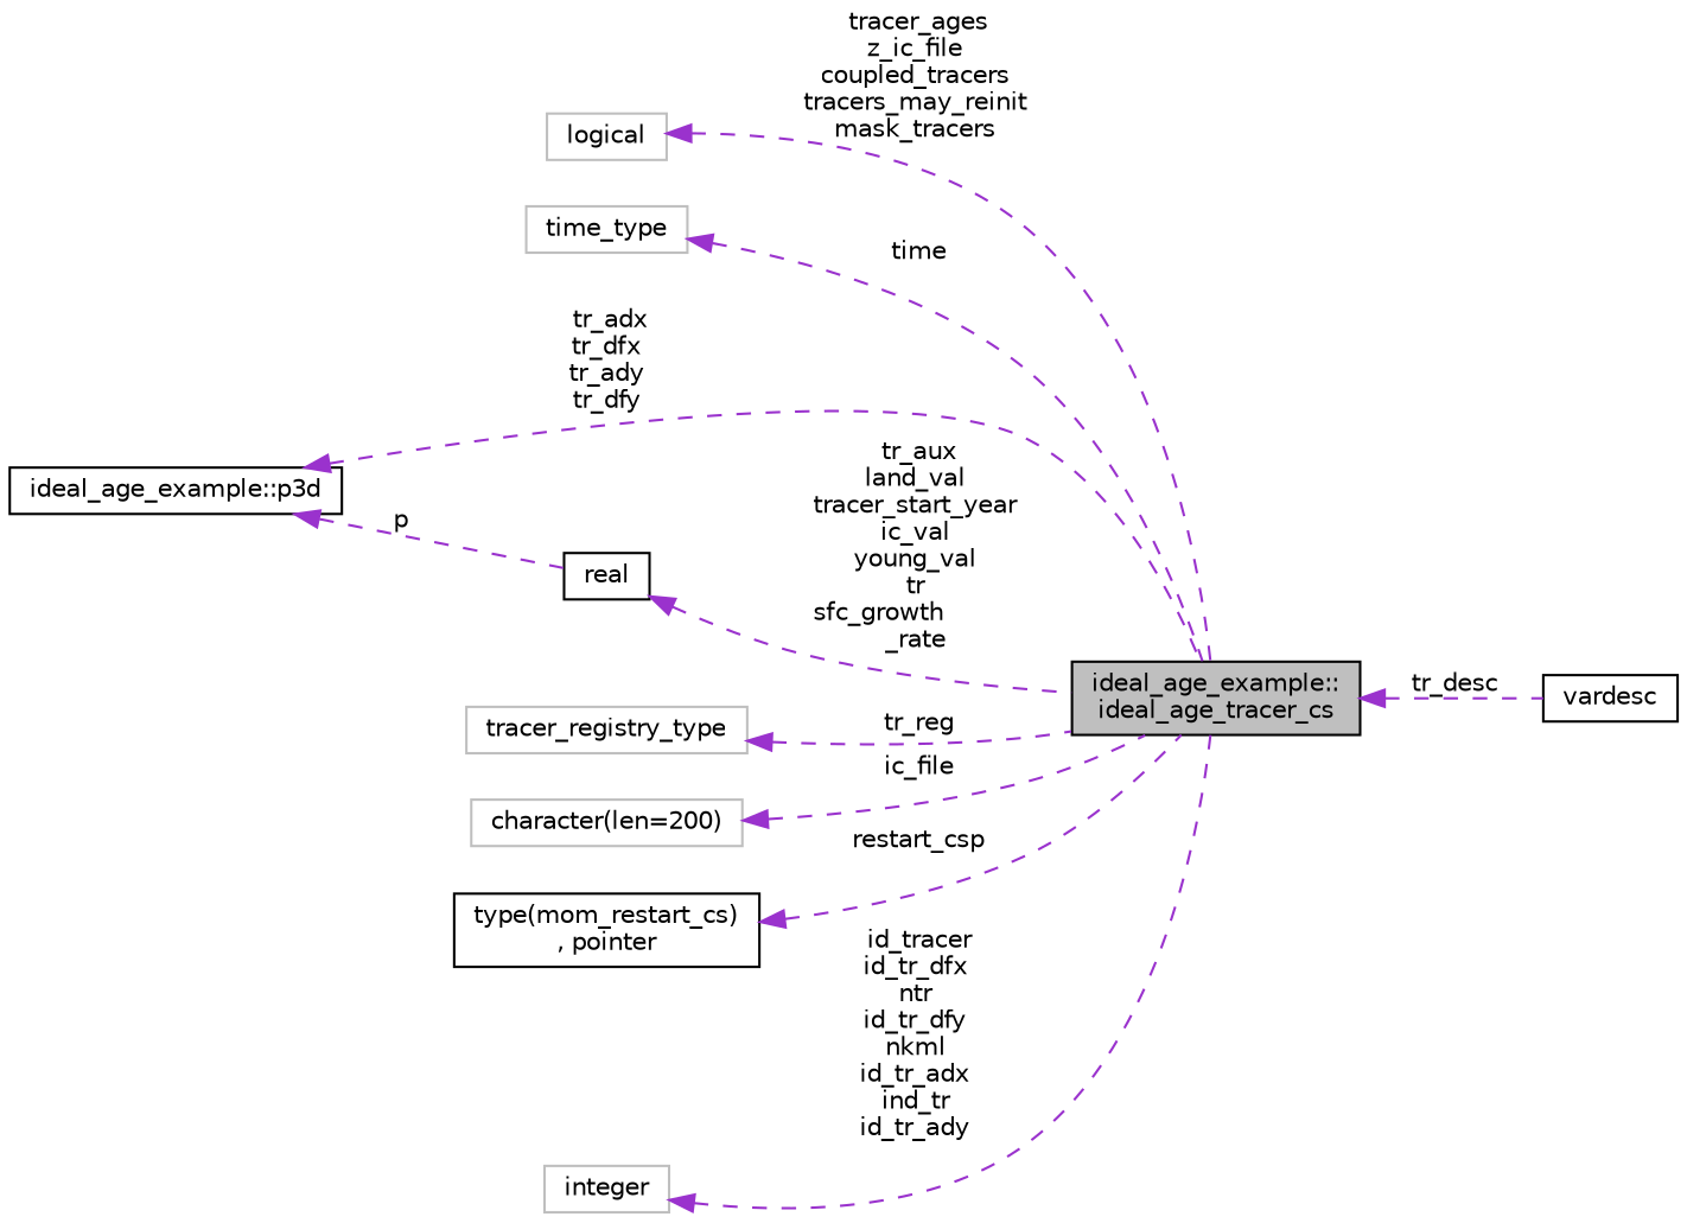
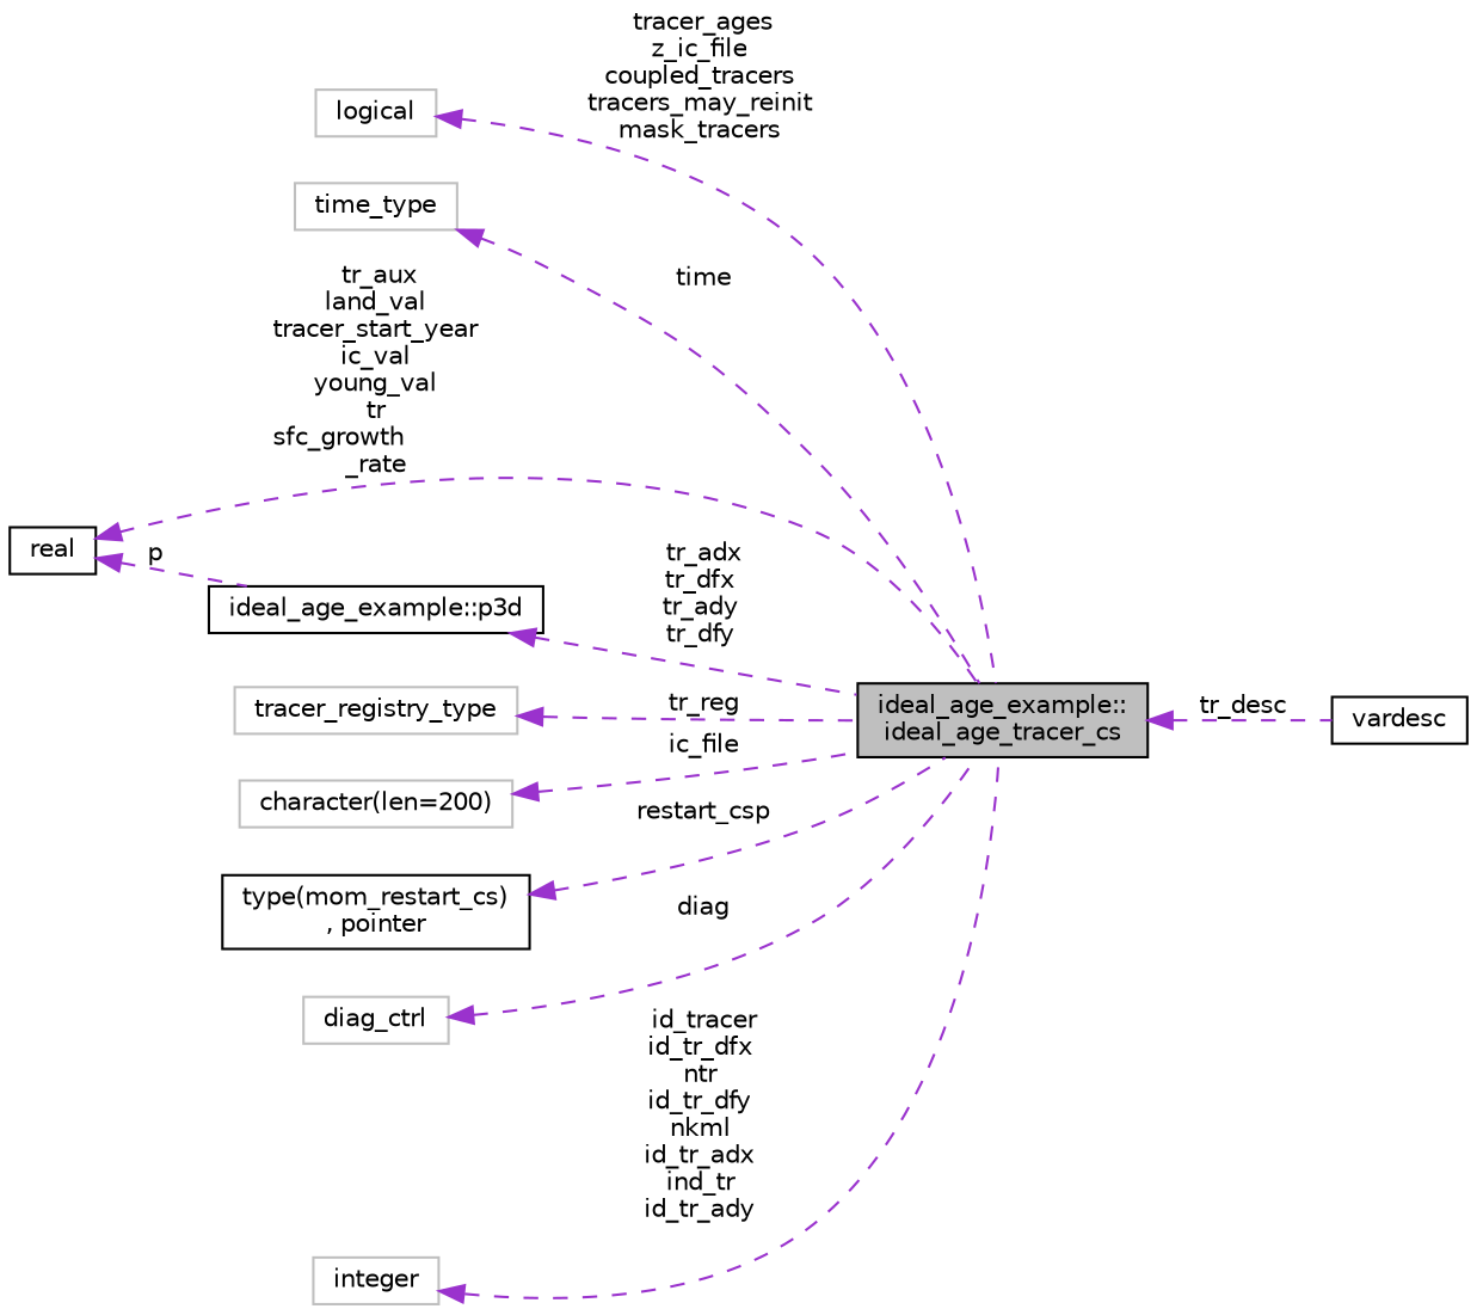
  digraph {
    rankdir=LR
    node [color=grey75 fillcolor=white fontname=Helvetica fontsize=10 shape=record style=filled]
    edge [color=darkorchid3 dir=back fontname=Helvetica fontsize=10 labelfontname=Helvetica labelfontsize=10 style=dashed]
    n1 [color=black fillcolor=grey75 fontcolor=black height=0.2 label="ideal_age_example::\lideal_age_tracer_cs" width=0.4]
    n2 [color=black height=0.2 label=vardesc width=0.4]
    n3 [height=0.2 label=logical width=0.4]
    n4 [height=0.2 label=time_type width=0.4]
    n5 [color=black height=0.2 label="ideal_age_example::p3d" width=0.4]
    n6 [color=black height=0.2 label=real width=0.4]
    n7 [height=0.2 label=tracer_registry_type width=0.4]
    n8 [height=0.2 label="character(len=200)" width=0.4]
    n9 [color=black height=0.2 label="type(mom_restart_cs)\l, pointer" width=0.4]
+   n10 [height=0.2 label=diag_ctrl width=0.4]
    n11 [height=0.2 label=integer width=0.4]
    n1 -> n2 [label=" tr_desc"]
    n3 -> n1 [label=" tracer_ages\nz_ic_file\ncoupled_tracers\ntracers_may_reinit\nmask_tracers"]
    n4 -> n1 [label=" time"]
    n5 -> n1 [label=" tr_adx\ntr_dfx\ntr_ady\ntr_dfy"]
    n6 -> n1 [label=" tr_aux\nland_val\ntracer_start_year\nic_val\nyoung_val\ntr\nsfc_growth\l_rate"]
-   n5 -> n6 [label=" p"]
+   n6 -> n5 [label=" p"]
    n7 -> n1 [label=" tr_reg"]
    n8 -> n1 [label=" ic_file"]
    n9 -> n1 [label=" restart_csp"]
+   n10 -> n1 [label=" diag"]
    n11 -> n1 [label=" id_tracer\nid_tr_dfx\nntr\nid_tr_dfy\nnkml\nid_tr_adx\nind_tr\nid_tr_ady"]
  }
